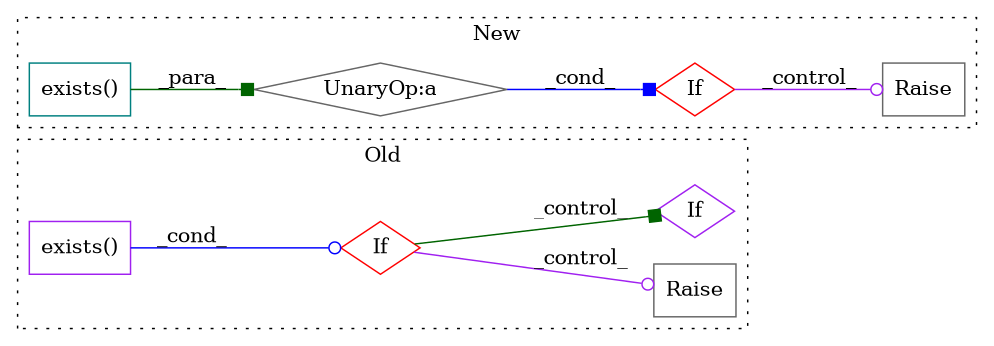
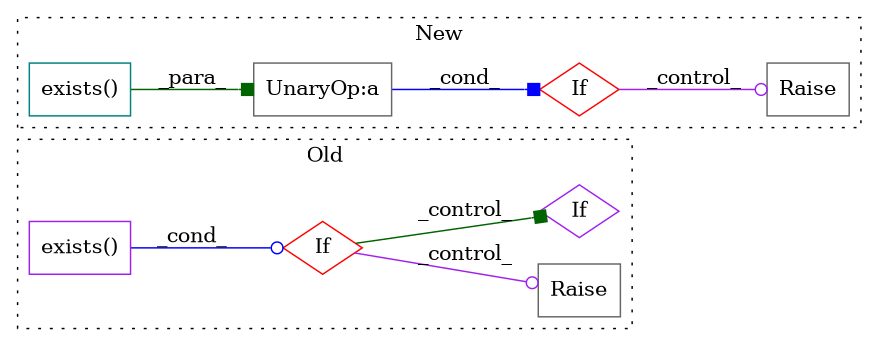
  digraph {
    rankdir=LR
    node [a=96 l=6 shape=box color=gray40]
    edge [color=purple arrowhead=odot]
    n1 [a=91 label=Raise s=10798]
    n2 [l=3 label=If s=10761 shape=diamond color=red]
    n3 [a=75 l=16 label="exists()" s=10768 color=purple]
    n4 [l=22 label=If s=11146 shape=diamond color=purple]
    n5 [a=75 l=13 label="exists()" s=10794 color=teal]
    n6 [l=3 label=If s=10787 shape=diamond color=red]
    n7 [a=91 label=Raise s=10825]
-   n8 [a=61 l=17 label="UnaryOp:a" s=10790 shape=diamond]
+   n8 [a=61 l=17 label="UnaryOp:a" s=10790]
    subgraph cluster_1 {
      label=Old
      style=dotted
      n1
      n2
      n3
      n4
    }
    subgraph cluster_2 {
      label=New
      style=dotted
      n5
      n6
      n7
      n8
    }
    n2 -> n1 [label=_control_]
    n2 -> n4 [label=_control_ color=darkgreen arrowhead=box]
    n3 -> n2 [label=_cond_ color=blue]
    n5 -> n8 [label=_para_ color=darkgreen arrowhead=box]
    n6 -> n7 [label=_control_]
    n8 -> n6 [label=_cond_ color=blue arrowhead=box]
  }
